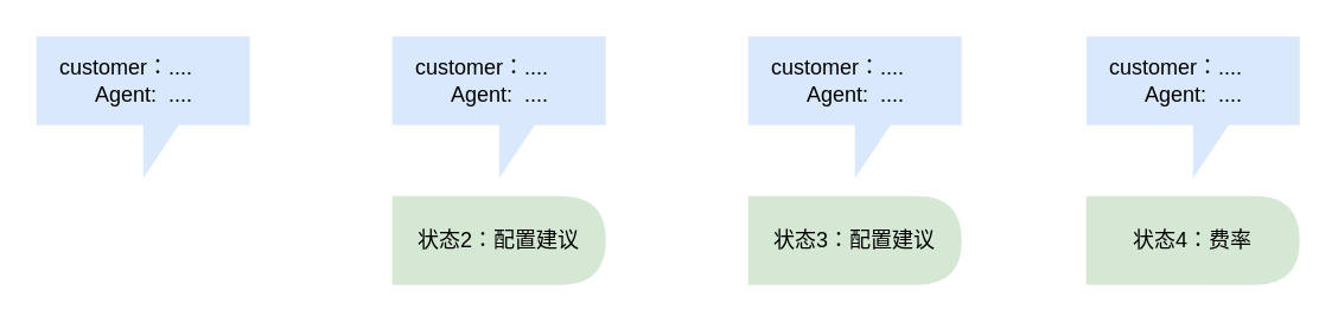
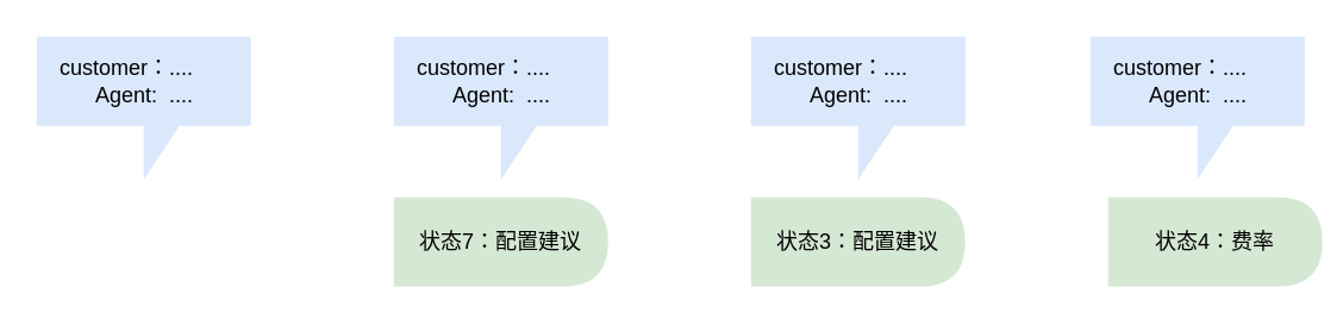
  <mxCell id="0" />
  <mxCell id="1" parent="0" />
  <mxCell id="2" value="&lt;div style=&quot;&quot;&gt;&lt;span style=&quot;background-color: initial;&quot;&gt;customer：....&amp;nbsp; &amp;nbsp; &amp;nbsp; &amp;nbsp; &amp;nbsp;&lt;/span&gt;&lt;/div&gt;&lt;div style=&quot;&quot;&gt;&lt;span style=&quot;background-color: initial;&quot;&gt;Agent:&amp;nbsp; ....&amp;nbsp; &amp;nbsp; &amp;nbsp; &amp;nbsp; &amp;nbsp;&lt;/span&gt;&lt;/div&gt;" style="shape=callout;whiteSpace=wrap;html=1;perimeter=calloutPerimeter;align=right;fillColor=#dae8fc;strokeColor=none;" vertex="1" parent="1"><mxGeometry x="20" y="20" width="120" height="80" as="geometry" /></mxCell>
  <mxCell id="3" value="&lt;div style=&quot;&quot;&gt;&lt;span style=&quot;background-color: initial;&quot;&gt;customer：....&amp;nbsp; &amp;nbsp; &amp;nbsp; &amp;nbsp; &amp;nbsp;&lt;/span&gt;&lt;/div&gt;&lt;div style=&quot;&quot;&gt;&lt;span style=&quot;background-color: initial;&quot;&gt;Agent:&amp;nbsp; ....&amp;nbsp; &amp;nbsp; &amp;nbsp; &amp;nbsp; &amp;nbsp;&lt;/span&gt;&lt;/div&gt;" style="shape=callout;whiteSpace=wrap;html=1;perimeter=calloutPerimeter;align=right;fillColor=#dae8fc;strokeColor=none;" vertex="1" parent="1"><mxGeometry x="220" y="20" width="120" height="80" as="geometry" /></mxCell>
- <mxCell id="4" value="状态2：配置建议" style="shape=delay;whiteSpace=wrap;html=1;fillColor=#d5e8d4;strokeColor=none;" vertex="1" parent="1"><mxGeometry x="220" y="110" width="120" height="50" as="geometry" /></mxCell>
+ <mxCell id="4" value="状态7：配置建议" style="shape=delay;whiteSpace=wrap;html=1;fillColor=#d5e8d4;strokeColor=none;" vertex="1" parent="1"><mxGeometry x="220" y="110" width="120" height="50" as="geometry" /></mxCell>
  <mxCell id="5" value="&lt;div style=&quot;&quot;&gt;&lt;span style=&quot;background-color: initial;&quot;&gt;customer：....&amp;nbsp; &amp;nbsp; &amp;nbsp; &amp;nbsp; &amp;nbsp;&lt;/span&gt;&lt;/div&gt;&lt;div style=&quot;&quot;&gt;&lt;span style=&quot;background-color: initial;&quot;&gt;Agent:&amp;nbsp; ....&amp;nbsp; &amp;nbsp; &amp;nbsp; &amp;nbsp; &amp;nbsp;&lt;/span&gt;&lt;/div&gt;" style="shape=callout;whiteSpace=wrap;html=1;perimeter=calloutPerimeter;align=right;fillColor=#dae8fc;strokeColor=none;" vertex="1" parent="1"><mxGeometry x="420" y="20" width="120" height="80" as="geometry" /></mxCell>
  <mxCell id="6" value="状态3：配置建议" style="shape=delay;whiteSpace=wrap;html=1;fillColor=#d5e8d4;strokeColor=none;" vertex="1" parent="1"><mxGeometry x="420" y="110" width="120" height="50" as="geometry" /></mxCell>
  <mxCell id="7" value="&lt;div style=&quot;&quot;&gt;&lt;span style=&quot;background-color: initial;&quot;&gt;customer：....&amp;nbsp; &amp;nbsp; &amp;nbsp; &amp;nbsp; &amp;nbsp;&lt;/span&gt;&lt;/div&gt;&lt;div style=&quot;&quot;&gt;&lt;span style=&quot;background-color: initial;&quot;&gt;Agent:&amp;nbsp; ....&amp;nbsp; &amp;nbsp; &amp;nbsp; &amp;nbsp; &amp;nbsp;&lt;/span&gt;&lt;/div&gt;" style="shape=callout;whiteSpace=wrap;html=1;perimeter=calloutPerimeter;align=right;fillColor=#dae8fc;strokeColor=none;" vertex="1" parent="1"><mxGeometry x="610" y="20" width="120" height="80" as="geometry" /></mxCell>
- <mxCell id="8" value="状态4：费率" style="shape=delay;whiteSpace=wrap;html=1;fillColor=#d5e8d4;strokeColor=none;" vertex="1" parent="1"><mxGeometry x="610" y="110" width="120" height="50" as="geometry" /></mxCell>
+ <mxCell id="8" value="状态4：费率" style="shape=delay;whiteSpace=wrap;html=1;fillColor=#d5e8d4;strokeColor=none;" vertex="1" parent="1"><mxGeometry x="620" y="110" width="120" height="50" as="geometry" /></mxCell>
